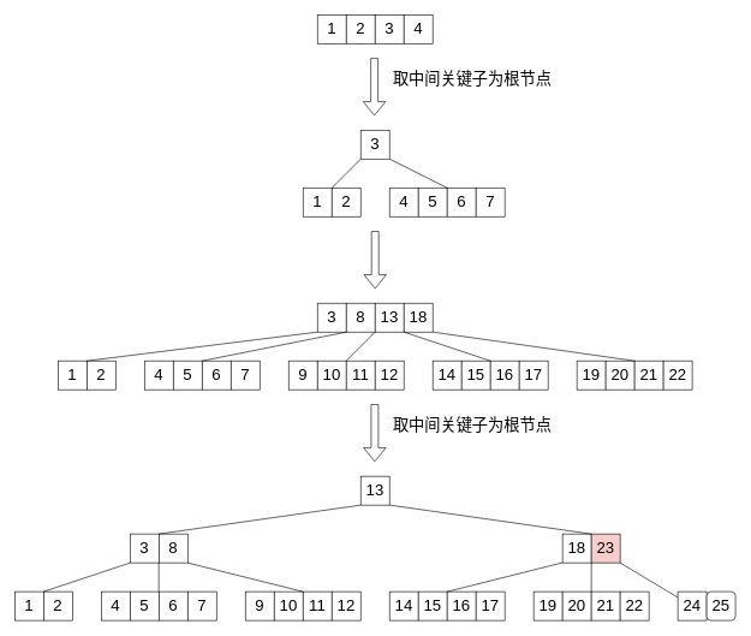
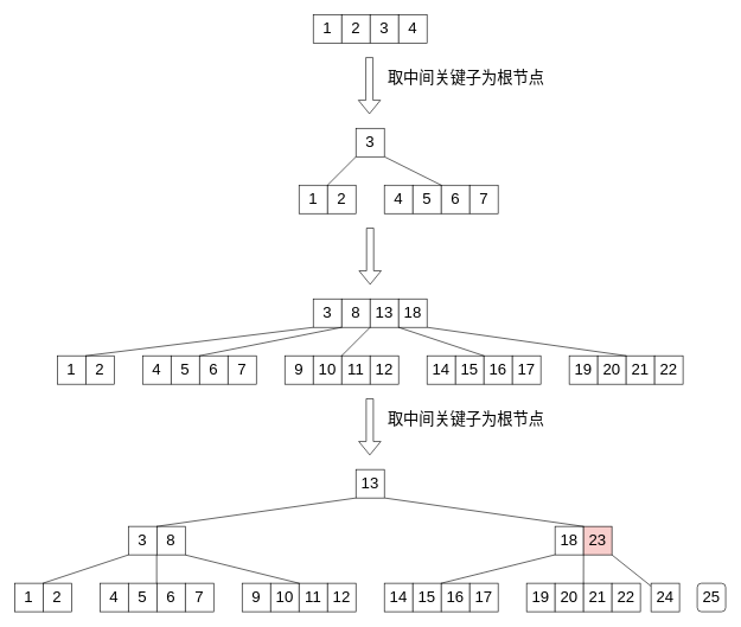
  <mxCell id="0" />
  <mxCell id="1" parent="0" />
  <mxCell id="2" value="13" style="whiteSpace=wrap;html=1;aspect=fixed;fontSize=22;" parent="1" vertex="1"><mxGeometry x="500" y="660" width="40" height="40" as="geometry" /></mxCell>
  <mxCell id="3" value="3" style="whiteSpace=wrap;html=1;aspect=fixed;fontSize=22;" parent="1" vertex="1"><mxGeometry x="180" y="740" width="40" height="40" as="geometry" /></mxCell>
  <mxCell id="4" value="8" style="whiteSpace=wrap;html=1;aspect=fixed;fontSize=22;" parent="1" vertex="1"><mxGeometry x="220" y="740" width="40" height="40" as="geometry" /></mxCell>
  <mxCell id="5" value="18" style="whiteSpace=wrap;html=1;aspect=fixed;fontSize=22;" parent="1" vertex="1"><mxGeometry x="780" y="740" width="40" height="40" as="geometry" /></mxCell>
  <mxCell id="6" value="23" style="whiteSpace=wrap;html=1;aspect=fixed;fontSize=22;fillColor=#f8cecc;" parent="1" vertex="1"><mxGeometry x="820" y="740" width="40" height="40" as="geometry" /></mxCell>
  <mxCell id="7" value="1" style="whiteSpace=wrap;html=1;aspect=fixed;fontSize=22;" parent="1" vertex="1"><mxGeometry x="20" y="820" width="40" height="40" as="geometry" /></mxCell>
  <mxCell id="8" value="2" style="whiteSpace=wrap;html=1;aspect=fixed;fontSize=22;" parent="1" vertex="1"><mxGeometry x="60" y="820" width="40" height="40" as="geometry" /></mxCell>
  <mxCell id="9" value="4" style="whiteSpace=wrap;html=1;aspect=fixed;fontSize=22;" parent="1" vertex="1"><mxGeometry x="140" y="820" width="40" height="40" as="geometry" /></mxCell>
  <mxCell id="10" value="5" style="whiteSpace=wrap;html=1;aspect=fixed;fontSize=22;" parent="1" vertex="1"><mxGeometry x="180" y="820" width="40" height="40" as="geometry" /></mxCell>
  <mxCell id="11" value="6" style="whiteSpace=wrap;html=1;aspect=fixed;fontSize=22;" parent="1" vertex="1"><mxGeometry x="220" y="820" width="40" height="40" as="geometry" /></mxCell>
  <mxCell id="12" value="7" style="whiteSpace=wrap;html=1;aspect=fixed;fontSize=22;" parent="1" vertex="1"><mxGeometry x="260" y="820" width="40" height="40" as="geometry" /></mxCell>
  <mxCell id="13" value="9" style="whiteSpace=wrap;html=1;aspect=fixed;fontSize=22;" parent="1" vertex="1"><mxGeometry x="340" y="820" width="40" height="40" as="geometry" /></mxCell>
  <mxCell id="14" value="10" style="whiteSpace=wrap;html=1;aspect=fixed;fontSize=22;" parent="1" vertex="1"><mxGeometry x="380" y="820" width="40" height="40" as="geometry" /></mxCell>
  <mxCell id="15" value="11" style="whiteSpace=wrap;html=1;aspect=fixed;fontSize=22;" parent="1" vertex="1"><mxGeometry x="420" y="820" width="40" height="40" as="geometry" /></mxCell>
  <mxCell id="16" value="12" style="whiteSpace=wrap;html=1;aspect=fixed;fontSize=22;" parent="1" vertex="1"><mxGeometry x="460" y="820" width="40" height="40" as="geometry" /></mxCell>
  <mxCell id="17" value="14" style="whiteSpace=wrap;html=1;aspect=fixed;fontSize=22;" parent="1" vertex="1"><mxGeometry x="540" y="820" width="40" height="40" as="geometry" /></mxCell>
  <mxCell id="18" value="15" style="whiteSpace=wrap;html=1;aspect=fixed;fontSize=22;" parent="1" vertex="1"><mxGeometry x="580" y="820" width="40" height="40" as="geometry" /></mxCell>
  <mxCell id="19" value="16" style="whiteSpace=wrap;html=1;aspect=fixed;fontSize=22;" parent="1" vertex="1"><mxGeometry x="620" y="820" width="40" height="40" as="geometry" /></mxCell>
  <mxCell id="20" value="17" style="whiteSpace=wrap;html=1;aspect=fixed;fontSize=22;" parent="1" vertex="1"><mxGeometry x="660" y="820" width="40" height="40" as="geometry" /></mxCell>
  <mxCell id="21" value="19" style="whiteSpace=wrap;html=1;aspect=fixed;fontSize=22;" parent="1" vertex="1"><mxGeometry x="740" y="820" width="40" height="40" as="geometry" /></mxCell>
  <mxCell id="22" value="20" style="whiteSpace=wrap;html=1;aspect=fixed;fontSize=22;" parent="1" vertex="1"><mxGeometry x="780" y="820" width="40" height="40" as="geometry" /></mxCell>
  <mxCell id="23" value="21" style="whiteSpace=wrap;html=1;aspect=fixed;fontSize=22;" parent="1" vertex="1"><mxGeometry x="820" y="820" width="40" height="40" as="geometry" /></mxCell>
  <mxCell id="24" value="22" style="whiteSpace=wrap;html=1;aspect=fixed;fontSize=22;" parent="1" vertex="1"><mxGeometry x="860" y="820" width="40" height="40" as="geometry" /></mxCell>
- <mxCell id="25" value="24" style="whiteSpace=wrap;html=1;aspect=fixed;fontSize=22;" parent="1" vertex="1"><mxGeometry x="940" y="820" width="40" height="40" as="geometry" /></mxCell>
+ <mxCell id="25" value="24" style="whiteSpace=wrap;html=1;aspect=fixed;fontSize=22;" parent="1" vertex="1"><mxGeometry x="915" y="820" width="40" height="40" as="geometry" /></mxCell>
  <mxCell id="26" value="25" style="whiteSpace=wrap;html=1;aspect=fixed;fontSize=22;rounded=1;" parent="1" vertex="1"><mxGeometry x="980" y="820" width="40" height="40" as="geometry" /></mxCell>
  <mxCell id="27" value="" style="endArrow=none;html=1;fontSize=22;exitX=0;exitY=-0.002;exitDx=0;exitDy=0;exitPerimeter=0;entryX=0;entryY=1.002;entryDx=0;entryDy=0;entryPerimeter=0;" parent="1" source="8" target="3" edge="1"><mxGeometry width="50" height="50" relative="1" as="geometry"><mxPoint x="20" y="930" as="sourcePoint" /><mxPoint x="180" y="790" as="targetPoint" /></mxGeometry></mxCell>
  <mxCell id="28" value="" style="endArrow=none;html=1;fontSize=22;entryX=-0.005;entryY=1;entryDx=0;entryDy=0;entryPerimeter=0;exitX=0.995;exitY=0;exitDx=0;exitDy=0;exitPerimeter=0;" parent="1" source="10" target="4" edge="1"><mxGeometry width="50" height="50" relative="1" as="geometry"><mxPoint x="220" y="810" as="sourcePoint" /><mxPoint x="221" y="790" as="targetPoint" /></mxGeometry></mxCell>
  <mxCell id="29" value="" style="endArrow=none;html=1;fontSize=22;entryX=0.995;entryY=1.002;entryDx=0;entryDy=0;entryPerimeter=0;exitX=-0.003;exitY=-0.001;exitDx=0;exitDy=0;exitPerimeter=0;" parent="1" source="15" target="4" edge="1"><mxGeometry width="50" height="50" relative="1" as="geometry"><mxPoint x="400" y="810" as="sourcePoint" /><mxPoint x="229.8" y="790" as="targetPoint" /></mxGeometry></mxCell>
  <mxCell id="30" value="" style="endArrow=none;html=1;fontSize=22;entryX=0;entryY=0;entryDx=0;entryDy=0;entryPerimeter=0;exitX=0.002;exitY=0.996;exitDx=0;exitDy=0;exitPerimeter=0;" parent="1" source="5" target="19" edge="1"><mxGeometry width="50" height="50" relative="1" as="geometry"><mxPoint x="769.88" y="789.96" as="sourcePoint" /><mxPoint x="609.8" y="750.08" as="targetPoint" /></mxGeometry></mxCell>
  <mxCell id="31" value="" style="endArrow=none;html=1;fontSize=22;exitX=0.002;exitY=1.001;exitDx=0;exitDy=0;exitPerimeter=0;entryX=0;entryY=0;entryDx=0;entryDy=0;entryPerimeter=0;" parent="1" source="6" target="23" edge="1"><mxGeometry width="50" height="50" relative="1" as="geometry"><mxPoint x="790.08" y="789.84" as="sourcePoint" /><mxPoint x="820" y="810" as="targetPoint" /></mxGeometry></mxCell>
  <mxCell id="32" value="" style="endArrow=none;html=1;fontSize=22;exitX=0.997;exitY=0.999;exitDx=0;exitDy=0;exitPerimeter=0;" parent="1" source="6" target="25" edge="1"><mxGeometry width="50" height="50" relative="1" as="geometry"><mxPoint x="830.08" y="790.04" as="sourcePoint" /><mxPoint x="830" y="830" as="targetPoint" /></mxGeometry></mxCell>
  <mxCell id="33" value="" style="endArrow=none;html=1;fontSize=22;exitX=0;exitY=1;exitDx=0;exitDy=0;exitPerimeter=0;entryX=0.995;entryY=0.001;entryDx=0;entryDy=0;entryPerimeter=0;" parent="1" source="2" target="3" edge="1"><mxGeometry width="50" height="50" relative="1" as="geometry"><mxPoint x="429.88" y="829.96" as="sourcePoint" /><mxPoint x="269.8" y="790.08" as="targetPoint" /></mxGeometry></mxCell>
  <mxCell id="34" value="" style="endArrow=none;html=1;fontSize=22;exitX=1.003;exitY=0.999;exitDx=0;exitDy=0;exitPerimeter=0;entryX=0.002;entryY=0.002;entryDx=0;entryDy=0;entryPerimeter=0;" parent="1" source="2" target="6" edge="1"><mxGeometry width="50" height="50" relative="1" as="geometry"><mxPoint x="538" y="710" as="sourcePoint" /><mxPoint x="810" y="730" as="targetPoint" /></mxGeometry></mxCell>
  <mxCell id="35" value="1" style="whiteSpace=wrap;html=1;aspect=fixed;fontSize=22;" parent="1" vertex="1"><mxGeometry x="440" y="20" width="40" height="40" as="geometry" /></mxCell>
  <mxCell id="36" value="2" style="whiteSpace=wrap;html=1;aspect=fixed;fontSize=22;" parent="1" vertex="1"><mxGeometry x="480" y="20" width="40" height="40" as="geometry" /></mxCell>
  <mxCell id="37" value="3" style="whiteSpace=wrap;html=1;aspect=fixed;fontSize=22;" parent="1" vertex="1"><mxGeometry x="520" y="20" width="40" height="40" as="geometry" /></mxCell>
  <mxCell id="38" value="4" style="whiteSpace=wrap;html=1;aspect=fixed;fontSize=22;" parent="1" vertex="1"><mxGeometry x="560" y="20" width="40" height="40" as="geometry" /></mxCell>
  <mxCell id="39" value="" style="shape=flexArrow;endArrow=classic;html=1;" parent="1" edge="1"><mxGeometry width="50" height="50" relative="1" as="geometry"><mxPoint x="519" y="80" as="sourcePoint" /><mxPoint x="519" y="160" as="targetPoint" /></mxGeometry></mxCell>
  <mxCell id="40" value="取中间关键子为根节点" style="text;html=1;strokeColor=none;fillColor=none;align=center;verticalAlign=middle;whiteSpace=wrap;rounded=0;fontSize=22;" parent="1" vertex="1"><mxGeometry x="540" y="100" width="230" height="20" as="geometry" /></mxCell>
  <mxCell id="41" value="4" style="whiteSpace=wrap;html=1;aspect=fixed;fontSize=22;" parent="1" vertex="1"><mxGeometry x="540" y="260" width="40" height="40" as="geometry" /></mxCell>
  <mxCell id="42" value="5" style="whiteSpace=wrap;html=1;aspect=fixed;fontSize=22;" parent="1" vertex="1"><mxGeometry x="580" y="260" width="40" height="40" as="geometry" /></mxCell>
  <mxCell id="43" value="6" style="whiteSpace=wrap;html=1;aspect=fixed;fontSize=22;" parent="1" vertex="1"><mxGeometry x="620" y="260" width="40" height="40" as="geometry" /></mxCell>
  <mxCell id="44" value="7" style="whiteSpace=wrap;html=1;aspect=fixed;fontSize=22;" parent="1" vertex="1"><mxGeometry x="660" y="260" width="40" height="40" as="geometry" /></mxCell>
  <mxCell id="45" value="1" style="whiteSpace=wrap;html=1;aspect=fixed;fontSize=22;" parent="1" vertex="1"><mxGeometry x="420" y="260" width="40" height="40" as="geometry" /></mxCell>
  <mxCell id="46" value="2" style="whiteSpace=wrap;html=1;aspect=fixed;fontSize=22;" parent="1" vertex="1"><mxGeometry x="460" y="260" width="40" height="40" as="geometry" /></mxCell>
  <mxCell id="47" value="3" style="whiteSpace=wrap;html=1;aspect=fixed;fontSize=22;" parent="1" vertex="1"><mxGeometry x="500" y="180" width="40" height="40" as="geometry" /></mxCell>
  <mxCell id="48" value="" style="endArrow=none;html=1;fontSize=22;entryX=0.001;entryY=1.001;entryDx=0;entryDy=0;entryPerimeter=0;exitX=0.001;exitY=0;exitDx=0;exitDy=0;exitPerimeter=0;" parent="1" source="46" target="47" edge="1"><mxGeometry width="50" height="50" relative="1" as="geometry"><mxPoint x="320" y="370" as="sourcePoint" /><mxPoint x="370" y="320" as="targetPoint" /></mxGeometry></mxCell>
  <mxCell id="49" value="" style="endArrow=none;html=1;fontSize=22;entryX=1.001;entryY=0.999;entryDx=0;entryDy=0;entryPerimeter=0;exitX=0;exitY=0;exitDx=0;exitDy=0;exitPerimeter=0;" parent="1" source="43" target="47" edge="1"><mxGeometry width="50" height="50" relative="1" as="geometry"><mxPoint x="470.04" y="270" as="sourcePoint" /><mxPoint x="510.04" y="230.04" as="targetPoint" /></mxGeometry></mxCell>
  <mxCell id="50" value="" style="shape=flexArrow;endArrow=classic;html=1;" parent="1" edge="1"><mxGeometry width="50" height="50" relative="1" as="geometry"><mxPoint x="520" y="320" as="sourcePoint" /><mxPoint x="520" y="400" as="targetPoint" /></mxGeometry></mxCell>
  <mxCell id="51" value="4" style="whiteSpace=wrap;html=1;aspect=fixed;fontSize=22;" parent="1" vertex="1"><mxGeometry x="200" y="500" width="40" height="40" as="geometry" /></mxCell>
  <mxCell id="52" value="5" style="whiteSpace=wrap;html=1;aspect=fixed;fontSize=22;" parent="1" vertex="1"><mxGeometry x="240" y="500" width="40" height="40" as="geometry" /></mxCell>
  <mxCell id="53" value="6" style="whiteSpace=wrap;html=1;aspect=fixed;fontSize=22;" parent="1" vertex="1"><mxGeometry x="280" y="500" width="40" height="40" as="geometry" /></mxCell>
  <mxCell id="54" value="7" style="whiteSpace=wrap;html=1;aspect=fixed;fontSize=22;" parent="1" vertex="1"><mxGeometry x="320" y="500" width="40" height="40" as="geometry" /></mxCell>
  <mxCell id="55" value="1" style="whiteSpace=wrap;html=1;aspect=fixed;fontSize=22;" parent="1" vertex="1"><mxGeometry x="80" y="500" width="40" height="40" as="geometry" /></mxCell>
  <mxCell id="56" value="2" style="whiteSpace=wrap;html=1;aspect=fixed;fontSize=22;" parent="1" vertex="1"><mxGeometry x="120" y="500" width="40" height="40" as="geometry" /></mxCell>
  <mxCell id="57" value="3" style="whiteSpace=wrap;html=1;aspect=fixed;fontSize=22;" parent="1" vertex="1"><mxGeometry x="440" y="420" width="40" height="40" as="geometry" /></mxCell>
  <mxCell id="58" value="" style="endArrow=none;html=1;fontSize=22;entryX=0.001;entryY=1.001;entryDx=0;entryDy=0;entryPerimeter=0;exitX=0.001;exitY=0;exitDx=0;exitDy=0;exitPerimeter=0;" parent="1" source="56" target="57" edge="1"><mxGeometry width="50" height="50" relative="1" as="geometry"><mxPoint x="260" y="610" as="sourcePoint" /><mxPoint x="310" y="560" as="targetPoint" /></mxGeometry></mxCell>
  <mxCell id="59" value="" style="endArrow=none;html=1;fontSize=22;entryX=1.001;entryY=0.999;entryDx=0;entryDy=0;entryPerimeter=0;exitX=0;exitY=0;exitDx=0;exitDy=0;exitPerimeter=0;" parent="1" source="53" target="57" edge="1"><mxGeometry width="50" height="50" relative="1" as="geometry"><mxPoint x="410.04" y="510" as="sourcePoint" /><mxPoint x="450.04" y="470.04" as="targetPoint" /></mxGeometry></mxCell>
  <mxCell id="60" value="8" style="whiteSpace=wrap;html=1;aspect=fixed;fontSize=22;" parent="1" vertex="1"><mxGeometry x="480" y="420" width="40" height="40" as="geometry" /></mxCell>
  <mxCell id="61" value="13" style="whiteSpace=wrap;html=1;aspect=fixed;fontSize=22;" parent="1" vertex="1"><mxGeometry x="520" y="420" width="40" height="40" as="geometry" /></mxCell>
  <mxCell id="62" value="18" style="whiteSpace=wrap;html=1;aspect=fixed;fontSize=22;" parent="1" vertex="1"><mxGeometry x="560" y="420" width="40" height="40" as="geometry" /></mxCell>
  <mxCell id="63" value="9" style="whiteSpace=wrap;html=1;aspect=fixed;fontSize=22;" parent="1" vertex="1"><mxGeometry x="400" y="500" width="40" height="40" as="geometry" /></mxCell>
  <mxCell id="64" value="10" style="whiteSpace=wrap;html=1;aspect=fixed;fontSize=22;" parent="1" vertex="1"><mxGeometry x="440" y="500" width="40" height="40" as="geometry" /></mxCell>
  <mxCell id="65" value="11" style="whiteSpace=wrap;html=1;aspect=fixed;fontSize=22;" parent="1" vertex="1"><mxGeometry x="480" y="500" width="40" height="40" as="geometry" /></mxCell>
  <mxCell id="66" value="12" style="whiteSpace=wrap;html=1;aspect=fixed;fontSize=22;" parent="1" vertex="1"><mxGeometry x="520" y="500" width="40" height="40" as="geometry" /></mxCell>
  <mxCell id="67" value="14" style="whiteSpace=wrap;html=1;aspect=fixed;fontSize=22;" parent="1" vertex="1"><mxGeometry x="600" y="500" width="40" height="40" as="geometry" /></mxCell>
  <mxCell id="68" value="15" style="whiteSpace=wrap;html=1;aspect=fixed;fontSize=22;" parent="1" vertex="1"><mxGeometry x="640" y="500" width="40" height="40" as="geometry" /></mxCell>
  <mxCell id="69" value="16" style="whiteSpace=wrap;html=1;aspect=fixed;fontSize=22;" parent="1" vertex="1"><mxGeometry x="680" y="500" width="40" height="40" as="geometry" /></mxCell>
  <mxCell id="70" value="17" style="whiteSpace=wrap;html=1;aspect=fixed;fontSize=22;" parent="1" vertex="1"><mxGeometry x="720" y="500" width="40" height="40" as="geometry" /></mxCell>
  <mxCell id="71" value="19" style="whiteSpace=wrap;html=1;aspect=fixed;fontSize=22;" parent="1" vertex="1"><mxGeometry x="800" y="500" width="40" height="40" as="geometry" /></mxCell>
  <mxCell id="72" value="20" style="whiteSpace=wrap;html=1;aspect=fixed;fontSize=22;" parent="1" vertex="1"><mxGeometry x="840" y="500" width="40" height="40" as="geometry" /></mxCell>
  <mxCell id="73" value="21" style="whiteSpace=wrap;html=1;aspect=fixed;fontSize=22;" parent="1" vertex="1"><mxGeometry x="880" y="500" width="40" height="40" as="geometry" /></mxCell>
  <mxCell id="74" value="22" style="whiteSpace=wrap;html=1;aspect=fixed;fontSize=22;" parent="1" vertex="1"><mxGeometry x="920" y="500" width="40" height="40" as="geometry" /></mxCell>
  <mxCell id="75" value="" style="endArrow=none;html=1;fontSize=22;entryX=0;entryY=1;entryDx=0;entryDy=0;entryPerimeter=0;exitX=0;exitY=0;exitDx=0;exitDy=0;exitPerimeter=0;" parent="1" source="65" target="61" edge="1"><mxGeometry width="50" height="50" relative="1" as="geometry"><mxPoint x="400" y="610" as="sourcePoint" /><mxPoint x="450" y="560" as="targetPoint" /></mxGeometry></mxCell>
  <mxCell id="76" value="" style="endArrow=none;html=1;fontSize=22;exitX=0;exitY=0;exitDx=0;exitDy=0;exitPerimeter=0;entryX=0;entryY=1;entryDx=0;entryDy=0;entryPerimeter=0;" parent="1" source="69" target="62" edge="1"><mxGeometry width="50" height="50" relative="1" as="geometry"><mxPoint x="490" y="510" as="sourcePoint" /><mxPoint x="560" y="480" as="targetPoint" /></mxGeometry></mxCell>
  <mxCell id="77" value="" style="endArrow=none;html=1;fontSize=22;exitX=0;exitY=0;exitDx=0;exitDy=0;exitPerimeter=0;entryX=1;entryY=1;entryDx=0;entryDy=0;entryPerimeter=0;" parent="1" source="73" target="62" edge="1"><mxGeometry width="50" height="50" relative="1" as="geometry"><mxPoint x="690" y="510" as="sourcePoint" /><mxPoint x="570" y="470" as="targetPoint" /></mxGeometry></mxCell>
  <mxCell id="78" value="" style="shape=flexArrow;endArrow=classic;html=1;" parent="1" edge="1"><mxGeometry width="50" height="50" relative="1" as="geometry"><mxPoint x="519.5" y="560" as="sourcePoint" /><mxPoint x="519.5" y="640" as="targetPoint" /></mxGeometry></mxCell>
  <mxCell id="79" value="取中间关键子为根节点" style="text;html=1;strokeColor=none;fillColor=none;align=center;verticalAlign=middle;whiteSpace=wrap;rounded=0;fontSize=22;" parent="1" vertex="1"><mxGeometry x="540" y="580" width="230" height="20" as="geometry" /></mxCell>
